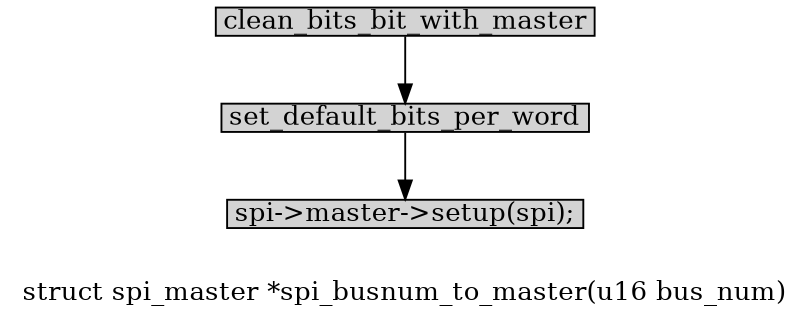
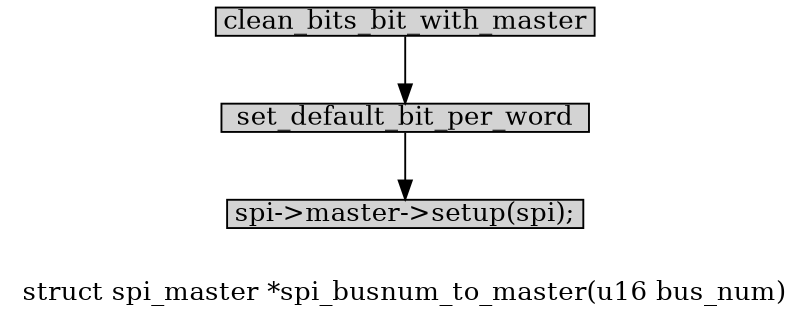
  digraph {
    label="struct spi_master *spi_busnum_to_master(u16 bus_num)"
    node [margin="0.05,0.005" shape=box style=filled]
    n1 [height=0.1 label=clean_bits_bit_with_master width=0.1]
-   n2 [height=0.1 label=set_default_bits_per_word width=0.1]
+   n2 [height=0.1 label=set_default_bit_per_word width=0.1]
    n3 [height=0.1 label="spi->master->setup(spi);" width=0.1]
    n1 -> n2
    n2 -> n3
  }
